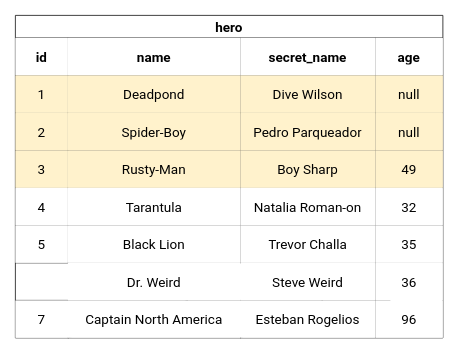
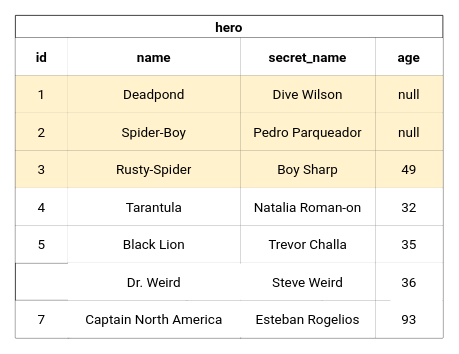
  <mxCell id="0" />
  <mxCell id="1" parent="0" />
  <mxCell id="2" value="&lt;font face=&quot;Roboto&quot; data-font-src=&quot;https://fonts.googleapis.com/css?family=Roboto&quot; style=&quot;font-size: 18px&quot;&gt;hero&lt;/font&gt;" style="shape=table;html=1;whiteSpace=wrap;startSize=30;container=1;collapsible=0;childLayout=tableLayout;fontStyle=1;align=center;fillColor=#FFFFFF;" vertex="1" parent="1"><mxGeometry x="20" y="20" width="570" height="430" as="geometry" /></mxCell>
  <mxCell id="3" value="" style="shape=partialRectangle;html=1;whiteSpace=wrap;collapsible=0;dropTarget=0;pointerEvents=0;fillColor=none;top=0;left=0;bottom=0;right=0;points=[[0,0.5],[1,0.5]];portConstraint=eastwest;" vertex="1" parent="2"><mxGeometry y="30" width="570" height="50" as="geometry" /></mxCell>
  <mxCell id="4" value="&lt;font style=&quot;font-size: 18px&quot; face=&quot;Roboto&quot; data-font-src=&quot;https://fonts.googleapis.com/css?family=Roboto&quot;&gt;&lt;b&gt;id&lt;/b&gt;&lt;/font&gt;" style="shape=partialRectangle;html=1;whiteSpace=wrap;connectable=0;fillColor=#FFFFFF;top=0;left=0;bottom=0;right=0;overflow=hidden;" vertex="1" parent="3"><mxGeometry width="70" height="50" as="geometry" /></mxCell>
  <mxCell id="5" value="&lt;font style=&quot;font-size: 18px&quot; face=&quot;Roboto&quot; data-font-src=&quot;https://fonts.googleapis.com/css?family=Roboto&quot;&gt;&lt;b&gt;name&lt;/b&gt;&lt;/font&gt;" style="shape=partialRectangle;html=1;whiteSpace=wrap;connectable=0;fillColor=#FFFFFF;top=0;left=0;bottom=0;right=0;overflow=hidden;" vertex="1" parent="3"><mxGeometry x="70" width="230" height="50" as="geometry" /></mxCell>
  <mxCell id="6" value="&lt;font style=&quot;font-size: 18px&quot; face=&quot;Roboto&quot; data-font-src=&quot;https://fonts.googleapis.com/css?family=Roboto&quot;&gt;&lt;b&gt;secret_name&lt;/b&gt;&lt;/font&gt;" style="shape=partialRectangle;html=1;whiteSpace=wrap;connectable=0;fillColor=#FFFFFF;top=0;left=0;bottom=0;right=0;overflow=hidden;" vertex="1" parent="3"><mxGeometry x="300" width="180" height="50" as="geometry" /></mxCell>
  <mxCell id="7" value="&lt;font style=&quot;font-size: 18px&quot; face=&quot;Roboto&quot; data-font-src=&quot;https://fonts.googleapis.com/css?family=Roboto&quot;&gt;&lt;b&gt;age&lt;/b&gt;&lt;/font&gt;" style="shape=partialRectangle;html=1;whiteSpace=wrap;connectable=0;fillColor=#FFFFFF;top=0;left=0;bottom=0;right=0;overflow=hidden;" vertex="1" parent="3"><mxGeometry x="480" width="90" height="50" as="geometry" /></mxCell>
  <mxCell id="8" value="" style="shape=partialRectangle;html=1;whiteSpace=wrap;collapsible=0;dropTarget=0;pointerEvents=0;fillColor=none;top=0;left=0;bottom=0;right=0;points=[[0,0.5],[1,0.5]];portConstraint=eastwest;" vertex="1" parent="2"><mxGeometry y="80" width="570" height="50" as="geometry" /></mxCell>
  <mxCell id="9" value="&lt;span style=&quot;font-weight: normal&quot;&gt;&lt;font style=&quot;font-size: 18px&quot; face=&quot;Roboto&quot; data-font-src=&quot;https://fonts.googleapis.com/css?family=Roboto&quot;&gt;1&lt;/font&gt;&lt;/span&gt;" style="shape=partialRectangle;html=1;whiteSpace=wrap;connectable=0;fillColor=#fff2cc;top=0;left=0;bottom=0;right=0;overflow=hidden;fontStyle=1;strokeColor=#d6b656;" vertex="1" parent="8"><mxGeometry width="70" height="50" as="geometry" /></mxCell>
  <mxCell id="10" value="&lt;span style=&quot;font-family: &amp;#34;roboto&amp;#34; ; font-size: 18px&quot;&gt;Deadpond&lt;/span&gt;" style="shape=partialRectangle;html=1;whiteSpace=wrap;connectable=0;fillColor=#fff2cc;top=0;left=0;bottom=0;right=0;overflow=hidden;strokeColor=#d6b656;" vertex="1" parent="8"><mxGeometry x="70" width="230" height="50" as="geometry" /></mxCell>
  <mxCell id="11" value="&lt;span style=&quot;font-family: &amp;#34;roboto&amp;#34; ; font-size: 18px&quot;&gt;Dive Wilson&lt;/span&gt;" style="shape=partialRectangle;html=1;whiteSpace=wrap;connectable=0;fillColor=#fff2cc;top=0;left=0;bottom=0;right=0;overflow=hidden;strokeColor=#d6b656;" vertex="1" parent="8"><mxGeometry x="300" width="180" height="50" as="geometry" /></mxCell>
  <mxCell id="12" value="&lt;span style=&quot;font-family: &amp;#34;roboto&amp;#34; ; font-size: 18px&quot;&gt;null&lt;/span&gt;" style="shape=partialRectangle;html=1;whiteSpace=wrap;connectable=0;fillColor=#fff2cc;top=0;left=0;bottom=0;right=0;overflow=hidden;strokeColor=#d6b656;" vertex="1" parent="8"><mxGeometry x="480" width="90" height="50" as="geometry" /></mxCell>
  <mxCell id="13" value="" style="shape=partialRectangle;html=1;whiteSpace=wrap;collapsible=0;dropTarget=0;pointerEvents=0;fillColor=none;top=0;left=0;bottom=0;right=0;points=[[0,0.5],[1,0.5]];portConstraint=eastwest;" vertex="1" parent="2"><mxGeometry y="130" width="570" height="50" as="geometry" /></mxCell>
  <mxCell id="14" value="&lt;span style=&quot;font-family: &amp;#34;roboto&amp;#34; ; font-size: 18px&quot;&gt;2&lt;/span&gt;" style="shape=partialRectangle;html=1;whiteSpace=wrap;connectable=0;fillColor=#fff2cc;top=0;left=0;bottom=0;right=0;overflow=hidden;strokeColor=#d6b656;" vertex="1" parent="13"><mxGeometry width="70" height="50" as="geometry" /></mxCell>
  <mxCell id="15" value="&lt;span style=&quot;font-family: &amp;#34;roboto&amp;#34; ; font-size: 18px&quot;&gt;Spider-Boy&lt;/span&gt;" style="shape=partialRectangle;html=1;whiteSpace=wrap;connectable=0;fillColor=#fff2cc;top=0;left=0;bottom=0;right=0;overflow=hidden;strokeColor=#d6b656;" vertex="1" parent="13"><mxGeometry x="70" width="230" height="50" as="geometry" /></mxCell>
  <mxCell id="16" value="&lt;span style=&quot;font-family: &amp;#34;roboto&amp;#34; ; font-size: 18px&quot;&gt;Pedro Parqueador&lt;/span&gt;" style="shape=partialRectangle;html=1;whiteSpace=wrap;connectable=0;fillColor=#fff2cc;top=0;left=0;bottom=0;right=0;overflow=hidden;strokeColor=#d6b656;" vertex="1" parent="13"><mxGeometry x="300" width="180" height="50" as="geometry" /></mxCell>
  <mxCell id="17" value="&lt;span style=&quot;font-family: &amp;#34;roboto&amp;#34; ; font-size: 18px&quot;&gt;null&lt;/span&gt;" style="shape=partialRectangle;html=1;whiteSpace=wrap;connectable=0;fillColor=#fff2cc;top=0;left=0;bottom=0;right=0;overflow=hidden;strokeColor=#d6b656;" vertex="1" parent="13"><mxGeometry x="480" width="90" height="50" as="geometry" /></mxCell>
  <mxCell id="18" style="shape=partialRectangle;html=1;whiteSpace=wrap;collapsible=0;dropTarget=0;pointerEvents=0;fillColor=none;top=0;left=0;bottom=0;right=0;points=[[0,0.5],[1,0.5]];portConstraint=eastwest;" vertex="1" parent="2"><mxGeometry y="180" width="570" height="50" as="geometry" /></mxCell>
  <mxCell id="19" value="&lt;span style=&quot;font-family: &amp;#34;roboto&amp;#34; ; font-size: 18px&quot;&gt;3&lt;/span&gt;" style="shape=partialRectangle;html=1;whiteSpace=wrap;connectable=0;fillColor=#fff2cc;top=0;left=0;bottom=0;right=0;overflow=hidden;strokeColor=#d6b656;" vertex="1" parent="18"><mxGeometry width="70" height="50" as="geometry" /></mxCell>
- <mxCell id="20" value="&lt;span style=&quot;font-family: &amp;#34;roboto&amp;#34; ; font-size: 18px&quot;&gt;Rusty-Man&lt;/span&gt;" style="shape=partialRectangle;html=1;whiteSpace=wrap;connectable=0;fillColor=#fff2cc;top=0;left=0;bottom=0;right=0;overflow=hidden;strokeColor=#d6b656;" vertex="1" parent="18"><mxGeometry x="70" width="230" height="50" as="geometry" /></mxCell>
+ <mxCell id="20" value="&lt;span style=&quot;font-family: &amp;#34;roboto&amp;#34; ; font-size: 18px&quot;&gt;Rusty-Spider&lt;/span&gt;" style="shape=partialRectangle;html=1;whiteSpace=wrap;connectable=0;fillColor=#fff2cc;top=0;left=0;bottom=0;right=0;overflow=hidden;strokeColor=#d6b656;" vertex="1" parent="18"><mxGeometry x="70" width="230" height="50" as="geometry" /></mxCell>
  <mxCell id="21" value="&lt;span style=&quot;font-family: &amp;#34;roboto&amp;#34; ; font-size: 18px&quot;&gt;Boy Sharp&lt;/span&gt;" style="shape=partialRectangle;html=1;whiteSpace=wrap;connectable=0;fillColor=#fff2cc;top=0;left=0;bottom=0;right=0;overflow=hidden;strokeColor=#d6b656;" vertex="1" parent="18"><mxGeometry x="300" width="180" height="50" as="geometry" /></mxCell>
  <mxCell id="22" value="&lt;span style=&quot;font-family: &amp;#34;roboto&amp;#34; ; font-size: 18px&quot;&gt;49&lt;/span&gt;" style="shape=partialRectangle;html=1;whiteSpace=wrap;connectable=0;fillColor=#fff2cc;top=0;left=0;bottom=0;right=0;overflow=hidden;strokeColor=#d6b656;" vertex="1" parent="18"><mxGeometry x="480" width="90" height="50" as="geometry" /></mxCell>
  <mxCell id="23" style="shape=partialRectangle;html=1;whiteSpace=wrap;collapsible=0;dropTarget=0;pointerEvents=0;fillColor=none;top=0;left=0;bottom=0;right=0;points=[[0,0.5],[1,0.5]];portConstraint=eastwest;" vertex="1" parent="2"><mxGeometry y="230" width="570" height="50" as="geometry" /></mxCell>
  <mxCell id="24" value="&lt;font face=&quot;roboto&quot;&gt;&lt;span style=&quot;font-size: 18px&quot;&gt;4&lt;/span&gt;&lt;/font&gt;" style="shape=partialRectangle;html=1;whiteSpace=wrap;connectable=0;fillColor=#FFFFFF;top=0;left=0;bottom=0;right=0;overflow=hidden;" vertex="1" parent="23"><mxGeometry width="70" height="50" as="geometry" /></mxCell>
  <mxCell id="25" value="&lt;span style=&quot;font-family: &amp;#34;roboto&amp;#34; ; font-size: 18px&quot;&gt;Tarantula&lt;/span&gt;" style="shape=partialRectangle;html=1;whiteSpace=wrap;connectable=0;fillColor=#FFFFFF;top=0;left=0;bottom=0;right=0;overflow=hidden;" vertex="1" parent="23"><mxGeometry x="70" width="230" height="50" as="geometry" /></mxCell>
  <mxCell id="26" value="&lt;font face=&quot;roboto&quot;&gt;&lt;span style=&quot;font-size: 18px&quot;&gt;Natalia Roman-on&lt;/span&gt;&lt;/font&gt;" style="shape=partialRectangle;html=1;whiteSpace=wrap;connectable=0;fillColor=#FFFFFF;top=0;left=0;bottom=0;right=0;overflow=hidden;" vertex="1" parent="23"><mxGeometry x="300" width="180" height="50" as="geometry" /></mxCell>
  <mxCell id="27" value="&lt;span style=&quot;font-family: &amp;#34;roboto&amp;#34; ; font-size: 18px&quot;&gt;32&lt;/span&gt;" style="shape=partialRectangle;html=1;whiteSpace=wrap;connectable=0;fillColor=#FFFFFF;top=0;left=0;bottom=0;right=0;overflow=hidden;" vertex="1" parent="23"><mxGeometry x="480" width="90" height="50" as="geometry" /></mxCell>
  <mxCell id="28" style="shape=partialRectangle;html=1;whiteSpace=wrap;collapsible=0;dropTarget=0;pointerEvents=0;fillColor=none;top=0;left=0;bottom=0;right=0;points=[[0,0.5],[1,0.5]];portConstraint=eastwest;" vertex="1" parent="2"><mxGeometry y="280" width="570" height="50" as="geometry" /></mxCell>
  <mxCell id="29" value="&lt;span style=&quot;font-family: &amp;#34;roboto&amp;#34; ; font-size: 18px&quot;&gt;5&lt;/span&gt;" style="shape=partialRectangle;html=1;whiteSpace=wrap;connectable=0;fillColor=#FFFFFF;top=0;left=0;bottom=0;right=0;overflow=hidden;" vertex="1" parent="28"><mxGeometry width="70" height="50" as="geometry" /></mxCell>
  <mxCell id="30" value="&lt;font face=&quot;roboto&quot;&gt;&lt;span style=&quot;font-size: 18px&quot;&gt;Black Lion&lt;/span&gt;&lt;/font&gt;" style="shape=partialRectangle;html=1;whiteSpace=wrap;connectable=0;fillColor=#FFFFFF;top=0;left=0;bottom=0;right=0;overflow=hidden;" vertex="1" parent="28"><mxGeometry x="70" width="230" height="50" as="geometry" /></mxCell>
  <mxCell id="31" value="&lt;font face=&quot;roboto&quot;&gt;&lt;span style=&quot;font-size: 18px&quot;&gt;Trevor Challa&lt;/span&gt;&lt;/font&gt;" style="shape=partialRectangle;html=1;whiteSpace=wrap;connectable=0;fillColor=#FFFFFF;top=0;left=0;bottom=0;right=0;overflow=hidden;" vertex="1" parent="28"><mxGeometry x="300" width="180" height="50" as="geometry" /></mxCell>
  <mxCell id="32" value="&lt;span style=&quot;font-family: &amp;#34;roboto&amp;#34; ; font-size: 18px&quot;&gt;35&lt;/span&gt;" style="shape=partialRectangle;html=1;whiteSpace=wrap;connectable=0;fillColor=#FFFFFF;top=0;left=0;bottom=0;right=0;overflow=hidden;" vertex="1" parent="28"><mxGeometry x="480" width="90" height="50" as="geometry" /></mxCell>
  <mxCell id="33" style="shape=partialRectangle;html=1;whiteSpace=wrap;collapsible=0;dropTarget=0;pointerEvents=0;fillColor=none;top=0;left=0;bottom=0;right=0;points=[[0,0.5],[1,0.5]];portConstraint=eastwest;" vertex="1" parent="2"><mxGeometry y="330" width="570" height="50" as="geometry" /></mxCell>
  <mxCell id="34" value="&lt;font face=&quot;roboto&quot;&gt;&lt;span style=&quot;font-size: 18px&quot;&gt;Dr. Weird&lt;/span&gt;&lt;/font&gt;" style="shape=partialRectangle;html=1;whiteSpace=wrap;connectable=0;fillColor=#FFFFFF;top=0;left=0;bottom=0;right=0;overflow=hidden;" vertex="1" parent="33"><mxGeometry x="70" width="230" height="50" as="geometry" /></mxCell>
  <mxCell id="35" value="&lt;font face=&quot;roboto&quot;&gt;&lt;span style=&quot;font-size: 18px&quot;&gt;Steve Weird&lt;/span&gt;&lt;/font&gt;" style="shape=partialRectangle;html=1;whiteSpace=wrap;connectable=0;fillColor=#FFFFFF;top=0;left=0;bottom=0;right=0;overflow=hidden;" vertex="1" parent="33"><mxGeometry x="300" width="180" height="50" as="geometry" /></mxCell>
  <mxCell id="36" value="&lt;span style=&quot;font-family: &amp;#34;roboto&amp;#34; ; font-size: 18px&quot;&gt;36&lt;/span&gt;" style="shape=partialRectangle;html=1;whiteSpace=wrap;connectable=0;fillColor=#FFFFFF;top=0;left=0;bottom=0;right=0;overflow=hidden;" vertex="1" parent="33"><mxGeometry x="480" width="90" height="50" as="geometry" /></mxCell>
  <mxCell id="37" style="shape=partialRectangle;html=1;whiteSpace=wrap;collapsible=0;dropTarget=0;pointerEvents=0;fillColor=none;top=0;left=0;bottom=0;right=0;points=[[0,0.5],[1,0.5]];portConstraint=eastwest;" vertex="1" parent="2"><mxGeometry y="380" width="570" height="50" as="geometry" /></mxCell>
  <mxCell id="38" value="&lt;span style=&quot;font-family: &amp;#34;roboto&amp;#34; ; font-size: 18px&quot;&gt;7&lt;/span&gt;" style="shape=partialRectangle;html=1;whiteSpace=wrap;connectable=0;fillColor=#FFFFFF;top=0;left=0;bottom=0;right=0;overflow=hidden;" vertex="1" parent="37"><mxGeometry width="70" height="50" as="geometry" /></mxCell>
  <mxCell id="39" value="&lt;font face=&quot;roboto&quot;&gt;&lt;span style=&quot;font-size: 18px&quot;&gt;Captain North America&lt;/span&gt;&lt;/font&gt;" style="shape=partialRectangle;html=1;whiteSpace=wrap;connectable=0;fillColor=#FFFFFF;top=0;left=0;bottom=0;right=0;overflow=hidden;" vertex="1" parent="37"><mxGeometry x="70" width="230" height="50" as="geometry" /></mxCell>
  <mxCell id="40" value="&lt;font face=&quot;roboto&quot;&gt;&lt;span style=&quot;font-size: 18px&quot;&gt;Esteban Rogelios&lt;/span&gt;&lt;/font&gt;" style="shape=partialRectangle;html=1;whiteSpace=wrap;connectable=0;fillColor=#FFFFFF;top=0;left=0;bottom=0;right=0;overflow=hidden;" vertex="1" parent="37"><mxGeometry x="300" width="180" height="50" as="geometry" /></mxCell>
- <mxCell id="41" value="&lt;span style=&quot;font-family: &amp;#34;roboto&amp;#34; ; font-size: 18px&quot;&gt;96&lt;/span&gt;" style="shape=partialRectangle;html=1;whiteSpace=wrap;connectable=0;fillColor=#FFFFFF;top=0;left=0;bottom=0;right=0;overflow=hidden;" vertex="1" parent="37"><mxGeometry x="480" width="90" height="50" as="geometry" /></mxCell>
+ <mxCell id="41" value="&lt;span style=&quot;font-family: &amp;#34;roboto&amp;#34; ; font-size: 18px&quot;&gt;93&lt;/span&gt;" style="shape=partialRectangle;html=1;whiteSpace=wrap;connectable=0;fillColor=#FFFFFF;top=0;left=0;bottom=0;right=0;overflow=hidden;" vertex="1" parent="37"><mxGeometry x="480" width="90" height="50" as="geometry" /></mxCell>
